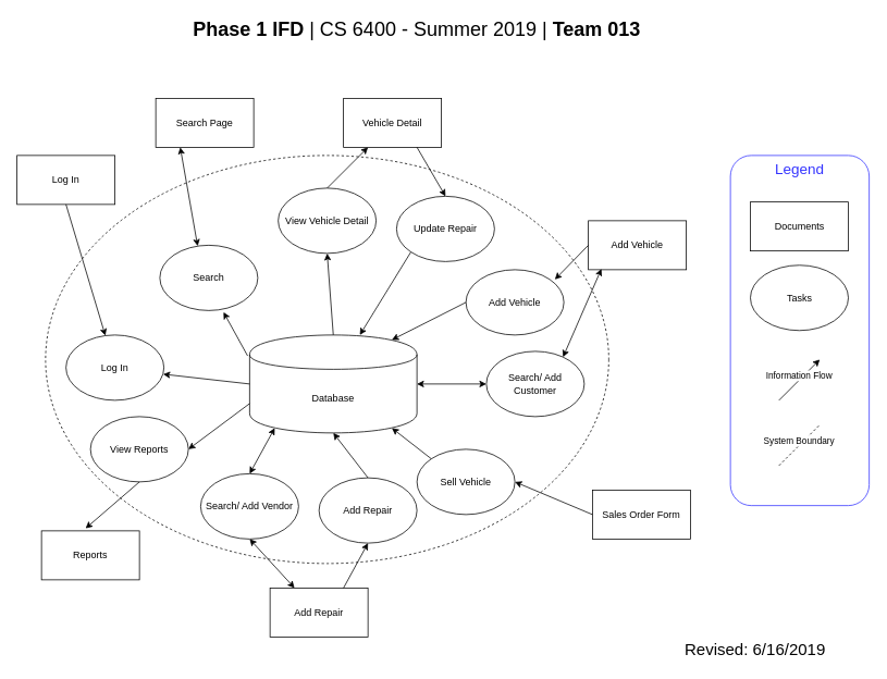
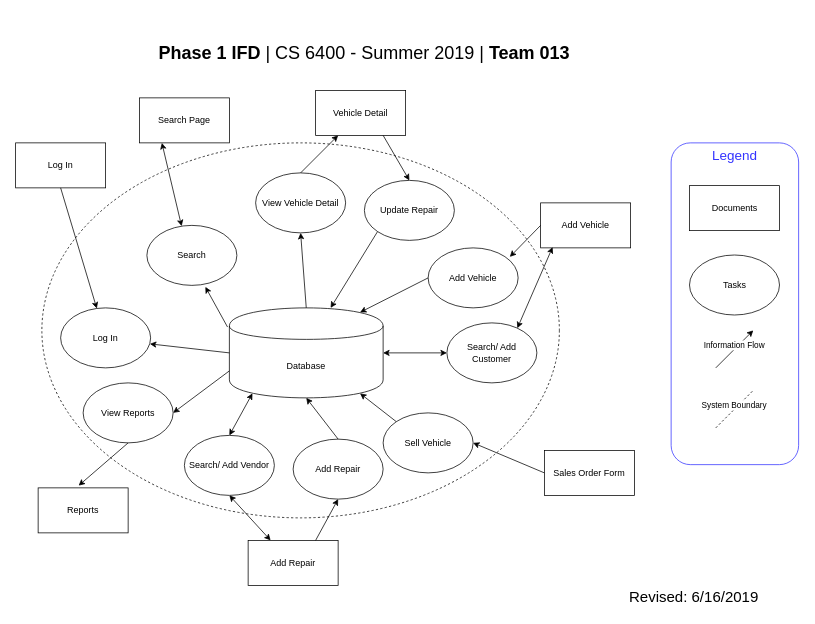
  <mxCell id="0" />
  <mxCell id="1" parent="0" />
  <mxCell id="2" value="" style="ellipse;whiteSpace=wrap;html=1;fillColor=none;dashed=1;" parent="1" vertex="1"><mxGeometry x="55" y="190" width="690" height="500" as="geometry" /></mxCell>
  <mxCell id="3" value="Database" style="shape=cylinder;whiteSpace=wrap;html=1;boundedLbl=1;backgroundOutline=1;" parent="1" vertex="1"><mxGeometry x="305" y="410" width="205" height="120" as="geometry" /></mxCell>
  <mxCell id="4" value="Log In" style="rounded=0;whiteSpace=wrap;html=1;" parent="1" vertex="1"><mxGeometry x="20" y="190" width="120" height="60" as="geometry" /></mxCell>
- <mxCell id="5" value="Search Page" style="rounded=0;whiteSpace=wrap;html=1;" parent="1" vertex="1"><mxGeometry x="190" y="120" width="120" height="60" as="geometry" /></mxCell>
+ <mxCell id="5" value="Search Page" style="rounded=0;whiteSpace=wrap;html=1;" parent="1" vertex="1"><mxGeometry x="185" y="130" width="120" height="60" as="geometry" /></mxCell>
  <mxCell id="6" value="Documents" style="rounded=0;whiteSpace=wrap;html=1;" parent="1" vertex="1"><mxGeometry x="918.5" y="247" width="120" height="60" as="geometry" /></mxCell>
  <mxCell id="7" value="Add Vehicle" style="rounded=0;whiteSpace=wrap;html=1;" parent="1" vertex="1"><mxGeometry x="720" y="270" width="120" height="60" as="geometry" /></mxCell>
  <mxCell id="8" value="Search" style="ellipse;whiteSpace=wrap;html=1;" parent="1" vertex="1"><mxGeometry x="195" y="300" width="120" height="80" as="geometry" /></mxCell>
- <mxCell id="9" value="Tasks" style="ellipse;whiteSpace=wrap;html=1;" parent="1" vertex="1"><mxGeometry x="918.5" y="324.5" width="120" height="80" as="geometry" /></mxCell>
+ <mxCell id="9" value="Tasks" style="ellipse;whiteSpace=wrap;html=1;" parent="1" vertex="1"><mxGeometry x="918.5" y="339.5" width="120" height="80" as="geometry" /></mxCell>
  <mxCell id="10" value="Information Flow" style="endArrow=classic;html=1;" parent="1" edge="1"><mxGeometry x="0.1" y="4" width="50" height="50" relative="1" as="geometry"><mxPoint x="953.5" y="490" as="sourcePoint" /><mxPoint x="1003.5" y="440" as="targetPoint" /><mxPoint as="offset" /></mxGeometry></mxCell>
  <mxCell id="11" value="System Boundary" style="endArrow=none;dashed=1;html=1;" parent="1" edge="1"><mxGeometry x="0.1" y="4" width="50" height="50" relative="1" as="geometry"><mxPoint x="953.5" y="570" as="sourcePoint" /><mxPoint x="1003.5" y="520" as="targetPoint" /><mxPoint as="offset" /></mxGeometry></mxCell>
  <mxCell id="12" value="Log In" style="ellipse;whiteSpace=wrap;html=1;" parent="1" vertex="1"><mxGeometry x="80" y="410" width="120" height="80" as="geometry" /></mxCell>
  <mxCell id="13" value="Search/ Add Customer" style="ellipse;whiteSpace=wrap;html=1;" parent="1" vertex="1"><mxGeometry x="595" y="430" width="120" height="80" as="geometry" /></mxCell>
  <mxCell id="14" value="Vehicle Detail" style="rounded=0;whiteSpace=wrap;html=1;" parent="1" vertex="1"><mxGeometry x="420" y="120" width="120" height="60" as="geometry" /></mxCell>
  <mxCell id="15" value="Add Vehicle" style="ellipse;whiteSpace=wrap;html=1;" parent="1" vertex="1"><mxGeometry x="570" y="330" width="120" height="80" as="geometry" /></mxCell>
  <mxCell id="16" value="Add Repair" style="rounded=0;whiteSpace=wrap;html=1;" parent="1" vertex="1"><mxGeometry x="330" y="720" width="120" height="60" as="geometry" /></mxCell>
  <mxCell id="17" value="Sales Order Form" style="rounded=0;whiteSpace=wrap;html=1;" parent="1" vertex="1"><mxGeometry x="725" y="600" width="120" height="60" as="geometry" /></mxCell>
  <mxCell id="18" value="Search/ Add Vendor" style="ellipse;whiteSpace=wrap;html=1;" parent="1" vertex="1"><mxGeometry x="245" y="580" width="120" height="80" as="geometry" /></mxCell>
  <mxCell id="19" value="Add Repair" style="ellipse;whiteSpace=wrap;html=1;" parent="1" vertex="1"><mxGeometry x="390" y="585" width="120" height="80" as="geometry" /></mxCell>
  <mxCell id="20" value="View Vehicle Detail" style="ellipse;whiteSpace=wrap;html=1;" parent="1" vertex="1"><mxGeometry x="340" y="230" width="120" height="80" as="geometry" /></mxCell>
  <mxCell id="21" value="Sell Vehicle" style="ellipse;whiteSpace=wrap;html=1;" parent="1" vertex="1"><mxGeometry x="510" y="550" width="120" height="80" as="geometry" /></mxCell>
  <mxCell id="22" value="Reports" style="rounded=0;whiteSpace=wrap;html=1;" parent="1" vertex="1"><mxGeometry x="50" y="650" width="120" height="60" as="geometry" /></mxCell>
  <mxCell id="23" value="View Reports" style="ellipse;whiteSpace=wrap;html=1;" parent="1" vertex="1"><mxGeometry x="110" y="510" width="120" height="80" as="geometry" /></mxCell>
  <mxCell id="24" value="Update Repair" style="ellipse;whiteSpace=wrap;html=1;" parent="1" vertex="1"><mxGeometry x="485" y="240" width="120" height="80" as="geometry" /></mxCell>
  <mxCell id="25" value="" style="endArrow=classic;html=1;entryX=0.992;entryY=0.6;entryDx=0;entryDy=0;entryPerimeter=0;exitX=0;exitY=0.5;exitDx=0;exitDy=0;" parent="1" source="3" target="12" edge="1"><mxGeometry width="50" height="50" relative="1" as="geometry"><mxPoint x="300" y="450" as="sourcePoint" /><mxPoint x="270" y="420" as="targetPoint" /></mxGeometry></mxCell>
  <mxCell id="26" value="" style="endArrow=classic;html=1;exitX=0.5;exitY=1;exitDx=0;exitDy=0;" parent="1" source="4" target="12" edge="1"><mxGeometry width="50" height="50" relative="1" as="geometry"><mxPoint x="80" y="340" as="sourcePoint" /><mxPoint x="280" y="430" as="targetPoint" /></mxGeometry></mxCell>
  <mxCell id="27" value="" style="endArrow=classic;html=1;exitX=-0.012;exitY=0.213;exitDx=0;exitDy=0;exitPerimeter=0;entryX=0.65;entryY=1.025;entryDx=0;entryDy=0;entryPerimeter=0;" parent="1" source="3" target="8" edge="1"><mxGeometry width="50" height="50" relative="1" as="geometry"><mxPoint x="320" y="390" as="sourcePoint" /><mxPoint x="370" y="340" as="targetPoint" /></mxGeometry></mxCell>
  <mxCell id="28" value="" style="endArrow=none;startArrow=classic;html=1;entryX=0.75;entryY=1;entryDx=0;entryDy=0;exitX=0.5;exitY=0;exitDx=0;exitDy=0;strokeColor=#000000;endFill=0;" parent="1" source="24" target="14" edge="1"><mxGeometry width="50" height="50" relative="1" as="geometry"><mxPoint x="445" y="370" as="sourcePoint" /><mxPoint x="495" y="320" as="targetPoint" /></mxGeometry></mxCell>
  <mxCell id="29" value="" style="endArrow=classic;startArrow=classic;html=1;entryX=0.25;entryY=1;entryDx=0;entryDy=0;exitX=0.386;exitY=0.013;exitDx=0;exitDy=0;exitPerimeter=0;" parent="1" source="8" target="5" edge="1"><mxGeometry width="50" height="50" relative="1" as="geometry"><mxPoint x="220" y="300" as="sourcePoint" /><mxPoint x="290" y="470" as="targetPoint" /></mxGeometry></mxCell>
  <mxCell id="30" value="" style="endArrow=classic;html=1;entryX=0.5;entryY=1;entryDx=0;entryDy=0;exitX=0.5;exitY=0;exitDx=0;exitDy=0;" parent="1" source="3" target="20" edge="1"><mxGeometry width="50" height="50" relative="1" as="geometry"><mxPoint x="410" y="400" as="sourcePoint" /><mxPoint x="320" y="330" as="targetPoint" /></mxGeometry></mxCell>
  <mxCell id="31" value="" style="endArrow=classic;html=1;entryX=0.25;entryY=1;entryDx=0;entryDy=0;exitX=0.5;exitY=0;exitDx=0;exitDy=0;" parent="1" source="20" target="14" edge="1"><mxGeometry width="50" height="50" relative="1" as="geometry"><mxPoint x="418" y="420" as="sourcePoint" /><mxPoint x="445" y="320" as="targetPoint" /></mxGeometry></mxCell>
  <mxCell id="32" value="" style="endArrow=classic;html=1;exitX=0;exitY=1;exitDx=0;exitDy=0;" parent="1" source="24" edge="1"><mxGeometry width="50" height="50" relative="1" as="geometry"><mxPoint x="540" y="400" as="sourcePoint" /><mxPoint x="440" y="410" as="targetPoint" /></mxGeometry></mxCell>
  <mxCell id="33" value="" style="endArrow=classic;html=1;exitX=0;exitY=0.5;exitDx=0;exitDy=0;entryX=0.85;entryY=0.05;entryDx=0;entryDy=0;entryPerimeter=0;" parent="1" source="15" target="3" edge="1"><mxGeometry width="50" height="50" relative="1" as="geometry"><mxPoint x="523" y="318" as="sourcePoint" /><mxPoint x="450" y="420" as="targetPoint" /></mxGeometry></mxCell>
  <mxCell id="34" value="" style="endArrow=none;startArrow=classic;html=1;strokeColor=#000000;entryX=0;entryY=0.5;entryDx=0;entryDy=0;exitX=0.908;exitY=0.15;exitDx=0;exitDy=0;exitPerimeter=0;endFill=0;" parent="1" source="15" target="7" edge="1"><mxGeometry width="50" height="50" relative="1" as="geometry"><mxPoint x="730" y="390" as="sourcePoint" /><mxPoint x="780" y="340" as="targetPoint" /></mxGeometry></mxCell>
  <mxCell id="35" value="" style="endArrow=classic;html=1;strokeColor=#000000;entryX=0;entryY=0.5;entryDx=0;entryDy=0;startArrow=classic;startFill=1;" parent="1" source="3" target="13" edge="1"><mxGeometry width="50" height="50" relative="1" as="geometry"><mxPoint x="520" y="480" as="sourcePoint" /><mxPoint x="570" y="430" as="targetPoint" /></mxGeometry></mxCell>
  <mxCell id="36" value="" style="endArrow=classic;startArrow=classic;html=1;strokeColor=#000000;entryX=0.133;entryY=0.983;entryDx=0;entryDy=0;entryPerimeter=0;exitX=0.783;exitY=0.088;exitDx=0;exitDy=0;exitPerimeter=0;" parent="1" source="13" target="7" edge="1"><mxGeometry width="50" height="50" relative="1" as="geometry"><mxPoint x="700" y="410" as="sourcePoint" /><mxPoint x="750" y="360" as="targetPoint" /></mxGeometry></mxCell>
  <mxCell id="37" value="" style="endArrow=none;startArrow=classic;html=1;strokeColor=#000000;entryX=0;entryY=0.5;entryDx=0;entryDy=0;exitX=1;exitY=0.5;exitDx=0;exitDy=0;endFill=0;" parent="1" source="21" target="17" edge="1"><mxGeometry width="50" height="50" relative="1" as="geometry"><mxPoint x="700" y="523" as="sourcePoint" /><mxPoint x="760" y="563" as="targetPoint" /></mxGeometry></mxCell>
  <mxCell id="38" value="" style="endArrow=classic;html=1;strokeColor=#000000;entryX=0.85;entryY=0.95;entryDx=0;entryDy=0;entryPerimeter=0;exitX=0;exitY=0;exitDx=0;exitDy=0;" parent="1" source="21" target="3" edge="1"><mxGeometry width="50" height="50" relative="1" as="geometry"><mxPoint x="400" y="590" as="sourcePoint" /><mxPoint x="450" y="540" as="targetPoint" /></mxGeometry></mxCell>
  <mxCell id="39" value="" style="endArrow=classic;startArrow=none;html=1;strokeColor=#000000;entryX=0.5;entryY=1;entryDx=0;entryDy=0;exitX=0.75;exitY=0;exitDx=0;exitDy=0;endFill=1;startFill=0;" parent="1" source="16" target="19" edge="1"><mxGeometry width="50" height="50" relative="1" as="geometry"><mxPoint x="440" y="730" as="sourcePoint" /><mxPoint x="490" y="680" as="targetPoint" /></mxGeometry></mxCell>
  <mxCell id="40" value="" style="endArrow=classic;startArrow=classic;html=1;strokeColor=#000000;entryX=0.5;entryY=1;entryDx=0;entryDy=0;exitX=0.25;exitY=0;exitDx=0;exitDy=0;" parent="1" source="16" target="18" edge="1"><mxGeometry width="50" height="50" relative="1" as="geometry"><mxPoint x="310" y="720" as="sourcePoint" /><mxPoint x="360" y="670" as="targetPoint" /></mxGeometry></mxCell>
  <mxCell id="41" value="" style="endArrow=classic;html=1;strokeColor=#000000;exitX=0.15;exitY=0.95;exitDx=0;exitDy=0;exitPerimeter=0;entryX=0.5;entryY=0;entryDx=0;entryDy=0;startArrow=classic;startFill=1;" parent="1" source="3" target="18" edge="1"><mxGeometry width="50" height="50" relative="1" as="geometry"><mxPoint x="400" y="610" as="sourcePoint" /><mxPoint x="450" y="560" as="targetPoint" /></mxGeometry></mxCell>
  <mxCell id="42" value="" style="endArrow=classic;html=1;strokeColor=#000000;entryX=0.5;entryY=1;entryDx=0;entryDy=0;exitX=0.5;exitY=0;exitDx=0;exitDy=0;" parent="1" source="19" target="3" edge="1"><mxGeometry width="50" height="50" relative="1" as="geometry"><mxPoint x="390" y="600" as="sourcePoint" /><mxPoint x="440" y="550" as="targetPoint" /></mxGeometry></mxCell>
  <mxCell id="43" value="" style="endArrow=none;startArrow=classic;html=1;strokeColor=#000000;entryX=0.5;entryY=1;entryDx=0;entryDy=0;exitX=0.45;exitY=-0.05;exitDx=0;exitDy=0;exitPerimeter=0;endFill=0;" parent="1" source="22" target="23" edge="1"><mxGeometry width="50" height="50" relative="1" as="geometry"><mxPoint x="80" y="610" as="sourcePoint" /><mxPoint x="130" y="560" as="targetPoint" /></mxGeometry></mxCell>
  <mxCell id="44" value="" style="endArrow=classic;html=1;strokeColor=#000000;exitX=0;exitY=0.7;exitDx=0;exitDy=0;entryX=1;entryY=0.5;entryDx=0;entryDy=0;" parent="1" source="3" target="23" edge="1"><mxGeometry width="50" height="50" relative="1" as="geometry"><mxPoint x="220" y="530" as="sourcePoint" /><mxPoint x="270" y="480" as="targetPoint" /></mxGeometry></mxCell>
  <mxCell id="45" value="&lt;font style=&quot;font-size: 18px&quot;&gt;Legend&lt;/font&gt;" style="rounded=1;whiteSpace=wrap;html=1;fillColor=none;verticalAlign=top;strokeColor=#3333FF;fontColor=#3333FF;" parent="1" vertex="1"><mxGeometry x="894" y="190" width="170" height="429" as="geometry" /></mxCell>
- <mxCell id="46" value="&lt;h1&gt;Phase 1 IFD&lt;span style=&quot;font-weight: normal&quot;&gt;&amp;nbsp;| CS 6400 - Summer 2019 | &lt;/span&gt;Team 013&lt;/h1&gt;" style="text;html=1;strokeColor=none;fillColor=none;spacing=5;spacingTop=-20;whiteSpace=wrap;overflow=hidden;rounded=0;align=center;verticalAlign=middle;" vertex="1" parent="1"><mxGeometry x="140" y="20" width="740" height="50" as="geometry" /></mxCell>
+ <mxCell id="46" value="&lt;h1&gt;Phase 1 IFD&lt;span style=&quot;font-weight: normal&quot;&gt;&amp;nbsp;| CS 6400 - Summer 2019 | &lt;/span&gt;Team 013&lt;/h1&gt;" style="text;html=1;strokeColor=none;fillColor=none;spacing=5;spacingTop=-20;whiteSpace=wrap;overflow=hidden;rounded=0;align=center;verticalAlign=middle;" vertex="1" parent="1"><mxGeometry x="115" y="55" width="740" height="50" as="geometry" /></mxCell>
  <mxCell id="47" value="Revised: 6/16/2019" style="text;html=1;strokeColor=none;fillColor=none;align=center;verticalAlign=middle;whiteSpace=wrap;rounded=0;fontSize=20;" vertex="1" parent="1"><mxGeometry x="809.5" y="780" width="229" height="30" as="geometry" /></mxCell>
